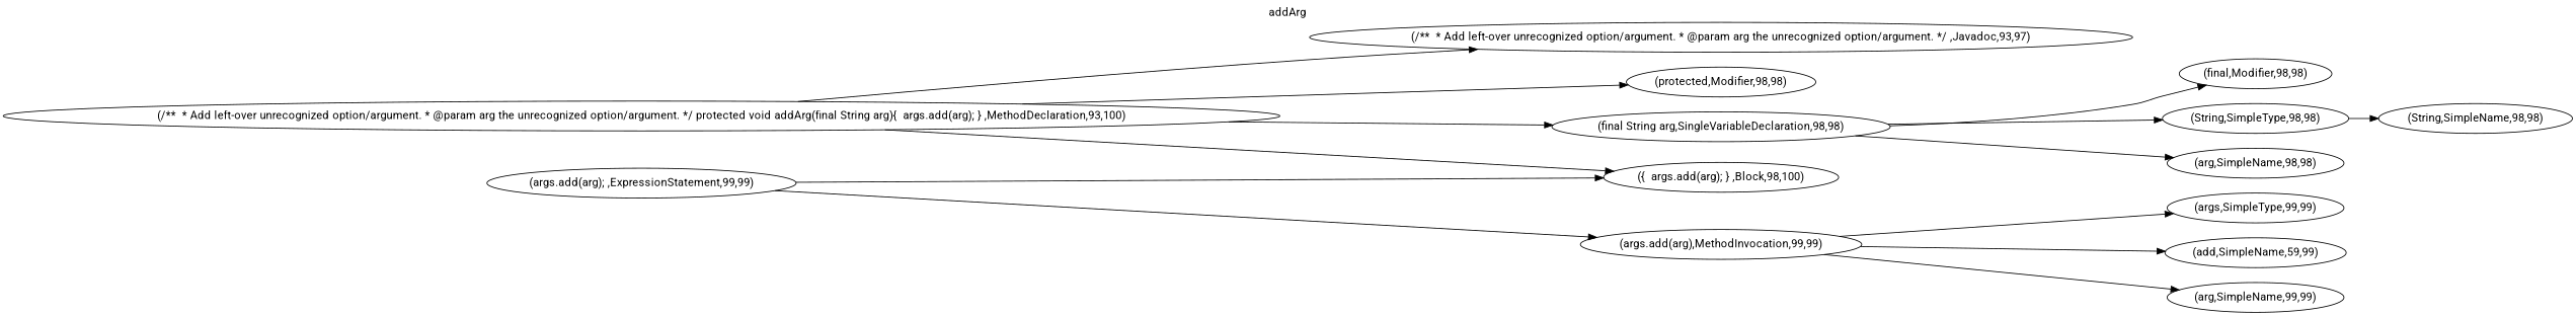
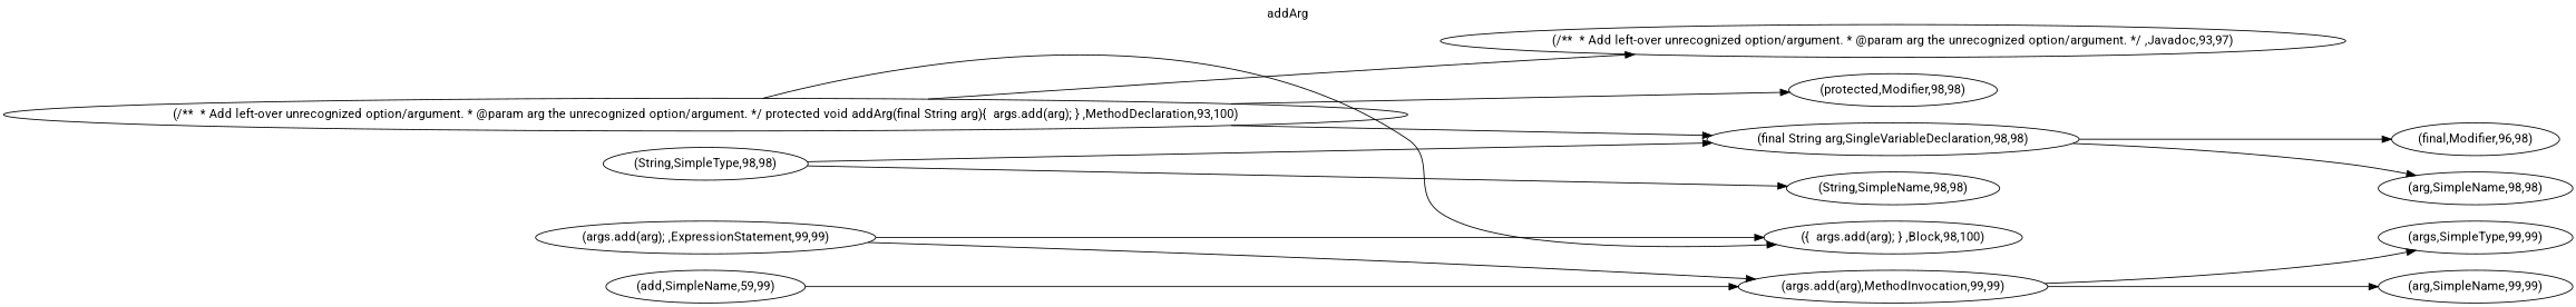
  digraph {
    concentrate=true
    fontname=Roboto
    label=addArg
    labelloc=t
    rankdir=LR
    node [endLineNumber=98 fontname=Roboto startLineNumber=98 type=42]
    edge [fontname=Roboto]
    n1 [endLineNumber=100 label="(/**  * Add left-over unrecognized option/argument. * @param arg the unrecognized option/argument. */ protected void addArg(final String arg){  args.add(arg); } ,MethodDeclaration,93,100)" startLineNumber=93 type=31]
    n2 [endLineNumber=97 label="(/**  * Add left-over unrecognized option/argument. * @param arg the unrecognized option/argument. */ ,Javadoc,93,97)" startLineNumber=93 type=29]
    n3 [label="(protected,Modifier,98,98)" type=83]
    n4 [label="(final String arg,SingleVariableDeclaration,98,98)" type=44]
    n5 [endLineNumber=100 label="({  args.add(arg); } ,Block,98,100)" type=8]
-   n6 [label="(final,Modifier,98,98)" type=83]
+   n6 [label="(final,Modifier,96,98)" type=83]
    n7 [label="(String,SimpleType,98,98)" type=43]
    n8 [label="(arg,SimpleName,98,98)"]
    n9 [label="(String,SimpleName,98,98)"]
    n10 [endLineNumber=99 label="(args.add(arg); ,ExpressionStatement,99,99)" startLineNumber=99 type=21]
    n11 [endLineNumber=99 label="(args.add(arg),MethodInvocation,99,99)" startLineNumber=99 type=32]
    n12 [endLineNumber=99 label="(args,SimpleType,99,99)" startLineNumber=99]
    n13 [endLineNumber=99 label="(add,SimpleName,59,99)" startLineNumber=99]
    n14 [endLineNumber=99 label="(arg,SimpleName,99,99)" startLineNumber=99]
    n1 -> n2
    n1 -> n3
    n1 -> n4
    n1 -> n5
    n4 -> n6
-   n4 -> n7
+   n7 -> n4
    n4 -> n8
    n7 -> n9
    n10 -> n5
    n10 -> n11
    n11 -> n12
-   n11 -> n13
+   n13 -> n11
    n11 -> n14
  }
